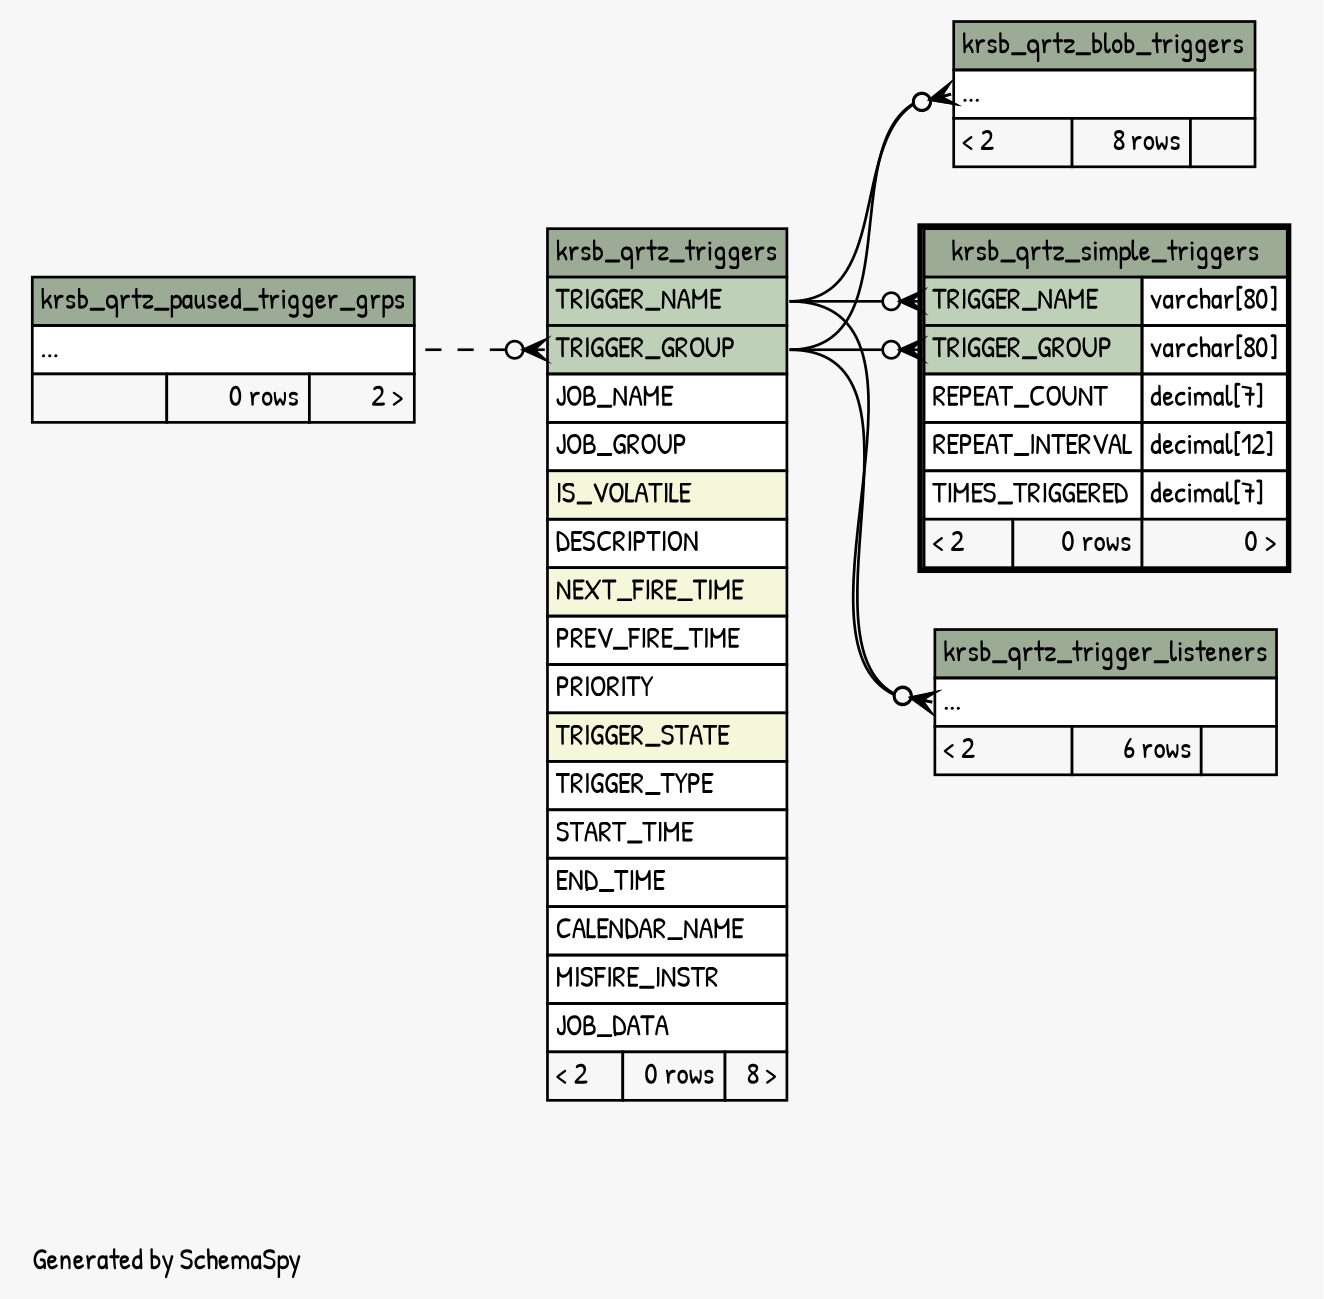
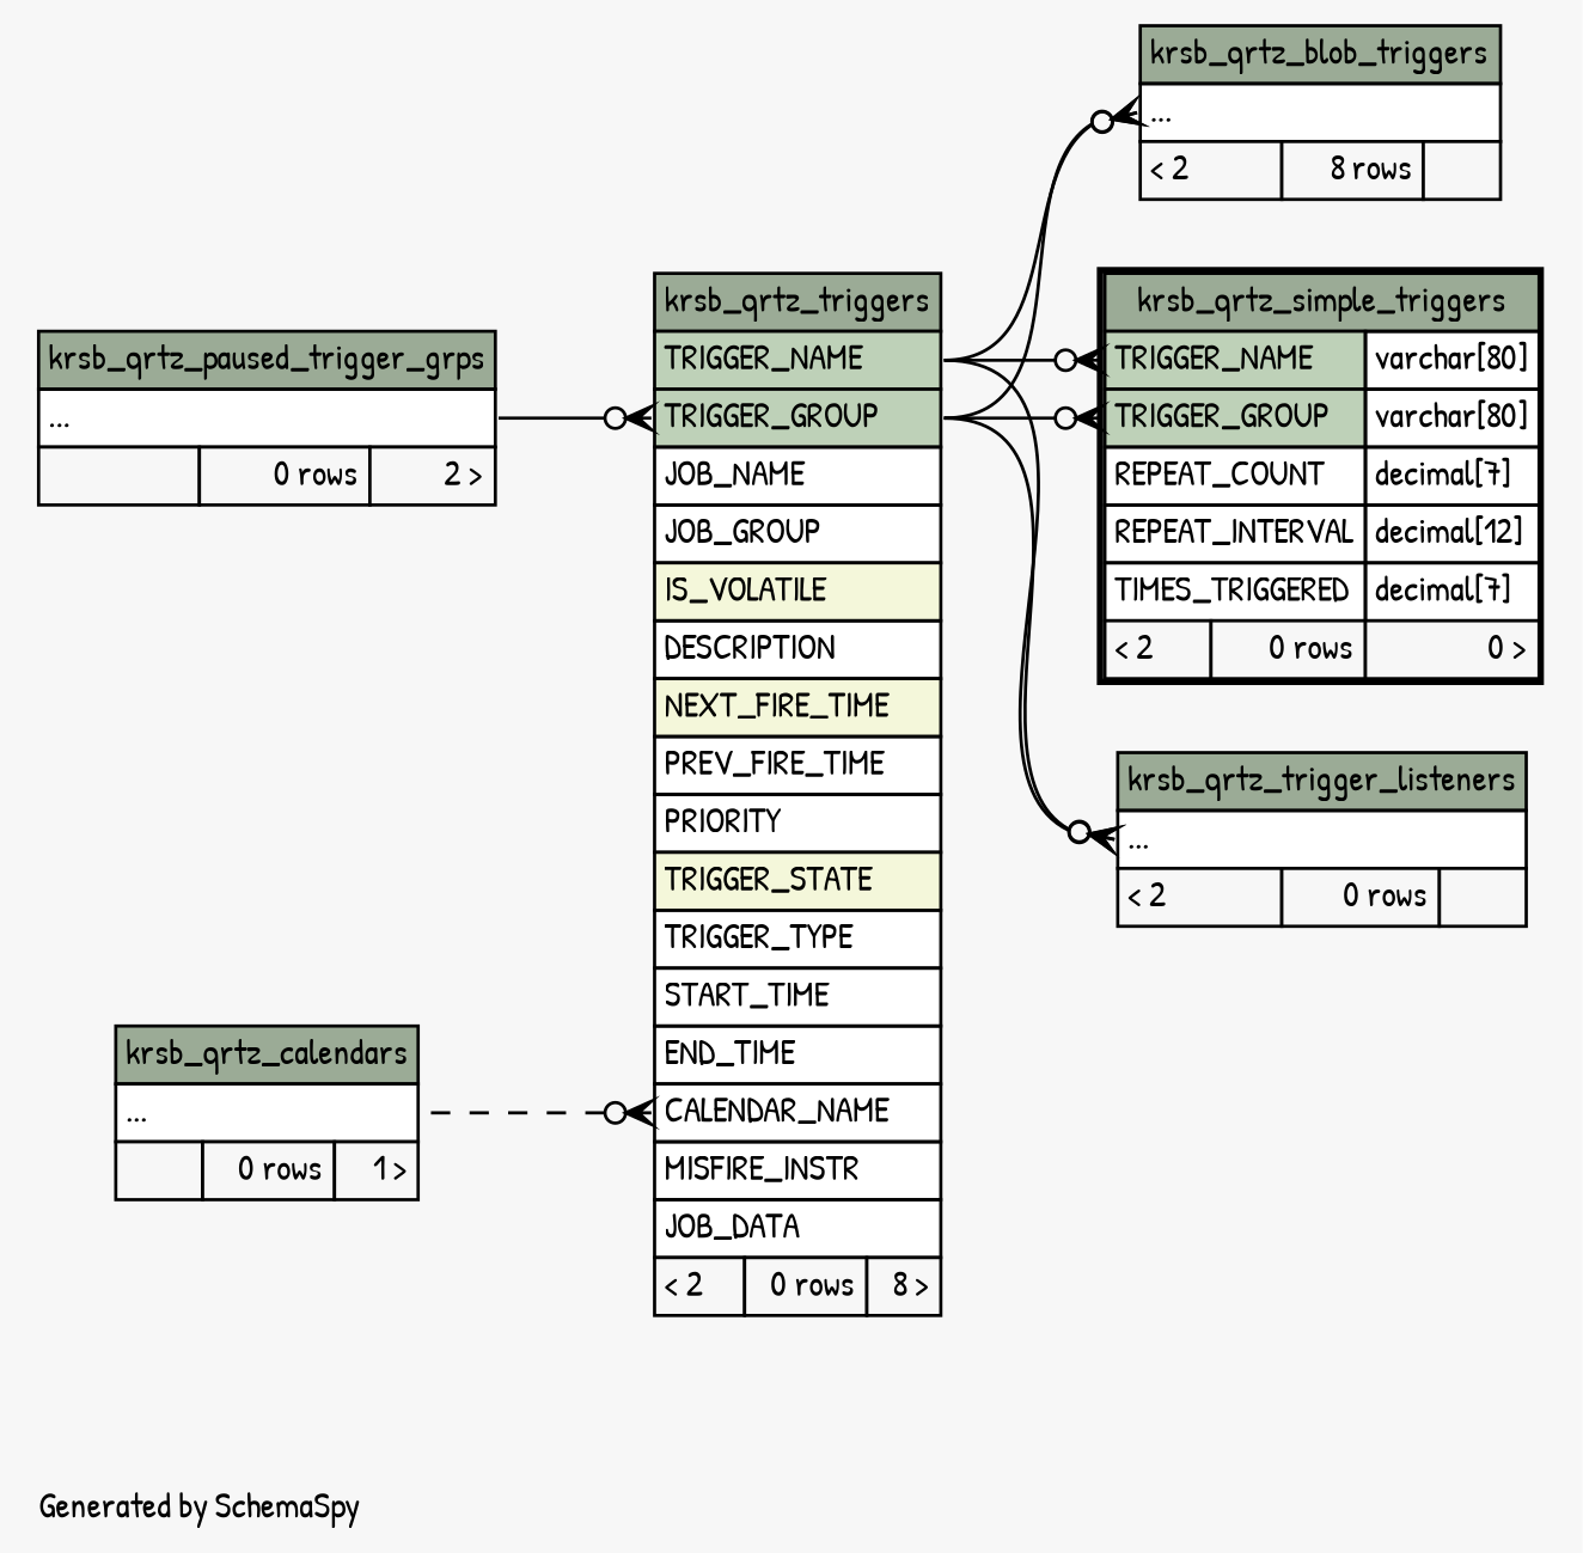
  digraph {
    bgcolor="#f7f7f7"
    fontname="Patrick Hand"
    fontsize=11
    label="\nGenerated by SchemaSpy"
    labeljust=l
    nodesep=0.18
    rankdir=RL
    ranksep=0.46
    node [fontname="Patrick Hand" fontsize=11 shape=plaintext]
    edge [arrowhead=none arrowsize=0.8 arrowtail=crowodot dir=back fontname="Patrick Hand" headport="TRIGGER_GROUP:e" tailport="elipses:w"]
    n1 [label=<     <TABLE BORDER="0" CELLBORDER="1" CELLSPACING="0" BGCOLOR="#ffffff">       <TR><TD COLSPAN="3" BGCOLOR="#9bab96" ALIGN="CENTER">krsb_qrtz_blob_triggers</TD></TR>       <TR><TD PORT="elipses" COLSPAN="3" ALIGN="LEFT">...</TD></TR>       <TR><TD ALIGN="LEFT" BGCOLOR="#f7f7f7">&lt; 2</TD><TD ALIGN="RIGHT" BGCOLOR="#f7f7f7">8 rows</TD><TD ALIGN="RIGHT" BGCOLOR="#f7f7f7">  </TD></TR>     </TABLE>>]
    n2 [label=<     <TABLE BORDER="0" CELLBORDER="1" CELLSPACING="0" BGCOLOR="#ffffff">       <TR><TD COLSPAN="3" BGCOLOR="#9bab96" ALIGN="CENTER">krsb_qrtz_triggers</TD></TR>       <TR><TD PORT="TRIGGER_NAME" COLSPAN="3" BGCOLOR="#bed1b8" ALIGN="LEFT">TRIGGER_NAME</TD></TR>       <TR><TD PORT="TRIGGER_GROUP" COLSPAN="3" BGCOLOR="#bed1b8" ALIGN="LEFT">TRIGGER_GROUP</TD></TR>       <TR><TD PORT="JOB_NAME" COLSPAN="3" ALIGN="LEFT">JOB_NAME</TD></TR>       <TR><TD PORT="JOB_GROUP" COLSPAN="3" ALIGN="LEFT">JOB_GROUP</TD></TR>       <TR><TD PORT="IS_VOLATILE" COLSPAN="3" BGCOLOR="#f4f7da" ALIGN="LEFT">IS_VOLATILE</TD></TR>       <TR><TD PORT="DESCRIPTION" COLSPAN="3" ALIGN="LEFT">DESCRIPTION</TD></TR>       <TR><TD PORT="NEXT_FIRE_TIME" COLSPAN="3" BGCOLOR="#f4f7da" ALIGN="LEFT">NEXT_FIRE_TIME</TD></TR>       <TR><TD PORT="PREV_FIRE_TIME" COLSPAN="3" ALIGN="LEFT">PREV_FIRE_TIME</TD></TR>       <TR><TD PORT="PRIORITY" COLSPAN="3" ALIGN="LEFT">PRIORITY</TD></TR>       <TR><TD PORT="TRIGGER_STATE" COLSPAN="3" BGCOLOR="#f4f7da" ALIGN="LEFT">TRIGGER_STATE</TD></TR>       <TR><TD PORT="TRIGGER_TYPE" COLSPAN="3" ALIGN="LEFT">TRIGGER_TYPE</TD></TR>       <TR><TD PORT="START_TIME" COLSPAN="3" ALIGN="LEFT">START_TIME</TD></TR>       <TR><TD PORT="END_TIME" COLSPAN="3" ALIGN="LEFT">END_TIME</TD></TR>       <TR><TD PORT="CALENDAR_NAME" COLSPAN="3" ALIGN="LEFT">CALENDAR_NAME</TD></TR>       <TR><TD PORT="MISFIRE_INSTR" COLSPAN="3" ALIGN="LEFT">MISFIRE_INSTR</TD></TR>       <TR><TD PORT="JOB_DATA" COLSPAN="3" ALIGN="LEFT">JOB_DATA</TD></TR>       <TR><TD ALIGN="LEFT" BGCOLOR="#f7f7f7">&lt; 2</TD><TD ALIGN="RIGHT" BGCOLOR="#f7f7f7">0 rows</TD><TD ALIGN="RIGHT" BGCOLOR="#f7f7f7">8 &gt;</TD></TR>     </TABLE>>]
+   n3 [label=<     <TABLE BORDER="0" CELLBORDER="1" CELLSPACING="0" BGCOLOR="#ffffff">       <TR><TD COLSPAN="3" BGCOLOR="#9bab96" ALIGN="CENTER">krsb_qrtz_calendars</TD></TR>       <TR><TD PORT="elipses" COLSPAN="3" ALIGN="LEFT">...</TD></TR>       <TR><TD ALIGN="LEFT" BGCOLOR="#f7f7f7">  </TD><TD ALIGN="RIGHT" BGCOLOR="#f7f7f7">0 rows</TD><TD ALIGN="RIGHT" BGCOLOR="#f7f7f7">1 &gt;</TD></TR>     </TABLE>>]
    n4 [label=<     <TABLE BORDER="0" CELLBORDER="1" CELLSPACING="0" BGCOLOR="#ffffff">       <TR><TD COLSPAN="3" BGCOLOR="#9bab96" ALIGN="CENTER">krsb_qrtz_paused_trigger_grps</TD></TR>       <TR><TD PORT="elipses" COLSPAN="3" ALIGN="LEFT">...</TD></TR>       <TR><TD ALIGN="LEFT" BGCOLOR="#f7f7f7">  </TD><TD ALIGN="RIGHT" BGCOLOR="#f7f7f7">0 rows</TD><TD ALIGN="RIGHT" BGCOLOR="#f7f7f7">2 &gt;</TD></TR>     </TABLE>>]
    n5 [label=<     <TABLE BORDER="2" CELLBORDER="1" CELLSPACING="0" BGCOLOR="#ffffff">       <TR><TD COLSPAN="3" BGCOLOR="#9bab96" ALIGN="CENTER">krsb_qrtz_simple_triggers</TD></TR>       <TR><TD PORT="TRIGGER_NAME" COLSPAN="2" BGCOLOR="#bed1b8" ALIGN="LEFT">TRIGGER_NAME</TD><TD PORT="TRIGGER_NAME.type" ALIGN="LEFT">varchar[80]</TD></TR>       <TR><TD PORT="TRIGGER_GROUP" COLSPAN="2" BGCOLOR="#bed1b8" ALIGN="LEFT">TRIGGER_GROUP</TD><TD PORT="TRIGGER_GROUP.type" ALIGN="LEFT">varchar[80]</TD></TR>       <TR><TD PORT="REPEAT_COUNT" COLSPAN="2" ALIGN="LEFT">REPEAT_COUNT</TD><TD PORT="REPEAT_COUNT.type" ALIGN="LEFT">decimal[7]</TD></TR>       <TR><TD PORT="REPEAT_INTERVAL" COLSPAN="2" ALIGN="LEFT">REPEAT_INTERVAL</TD><TD PORT="REPEAT_INTERVAL.type" ALIGN="LEFT">decimal[12]</TD></TR>       <TR><TD PORT="TIMES_TRIGGERED" COLSPAN="2" ALIGN="LEFT">TIMES_TRIGGERED</TD><TD PORT="TIMES_TRIGGERED.type" ALIGN="LEFT">decimal[7]</TD></TR>       <TR><TD ALIGN="LEFT" BGCOLOR="#f7f7f7">&lt; 2</TD><TD ALIGN="RIGHT" BGCOLOR="#f7f7f7">0 rows</TD><TD ALIGN="RIGHT" BGCOLOR="#f7f7f7">0 &gt;</TD></TR>     </TABLE>>]
-   n6 [label=<     <TABLE BORDER="0" CELLBORDER="1" CELLSPACING="0" BGCOLOR="#ffffff">       <TR><TD COLSPAN="3" BGCOLOR="#9bab96" ALIGN="CENTER">krsb_qrtz_trigger_listeners</TD></TR>       <TR><TD PORT="elipses" COLSPAN="3" ALIGN="LEFT">...</TD></TR>       <TR><TD ALIGN="LEFT" BGCOLOR="#f7f7f7">&lt; 2</TD><TD ALIGN="RIGHT" BGCOLOR="#f7f7f7">6 rows</TD><TD ALIGN="RIGHT" BGCOLOR="#f7f7f7">  </TD></TR>     </TABLE>>]
+   n6 [label=<     <TABLE BORDER="0" CELLBORDER="1" CELLSPACING="0" BGCOLOR="#ffffff">       <TR><TD COLSPAN="3" BGCOLOR="#9bab96" ALIGN="CENTER">krsb_qrtz_trigger_listeners</TD></TR>       <TR><TD PORT="elipses" COLSPAN="3" ALIGN="LEFT">...</TD></TR>       <TR><TD ALIGN="LEFT" BGCOLOR="#f7f7f7">&lt; 2</TD><TD ALIGN="RIGHT" BGCOLOR="#f7f7f7">0 rows</TD><TD ALIGN="RIGHT" BGCOLOR="#f7f7f7">  </TD></TR>     </TABLE>>]
    n1 -> n2
    n1 -> n2 [headport="TRIGGER_NAME:e"]
-   n2 -> n4 [headport="elipses:e" style=dashed tailport="TRIGGER_GROUP:w"]
+   n2 -> n3 [headport="elipses:e" style=dashed tailport="CALENDAR_NAME:w"]
+   n2 -> n4 [headport="elipses:e" style=solid tailport="TRIGGER_GROUP:w"]
    n5 -> n2 [tailport="TRIGGER_GROUP:w"]
    n5 -> n2 [headport="TRIGGER_NAME:e" tailport="TRIGGER_NAME:w"]
    n6 -> n2
    n6 -> n2 [headport="TRIGGER_NAME:e"]
  }
